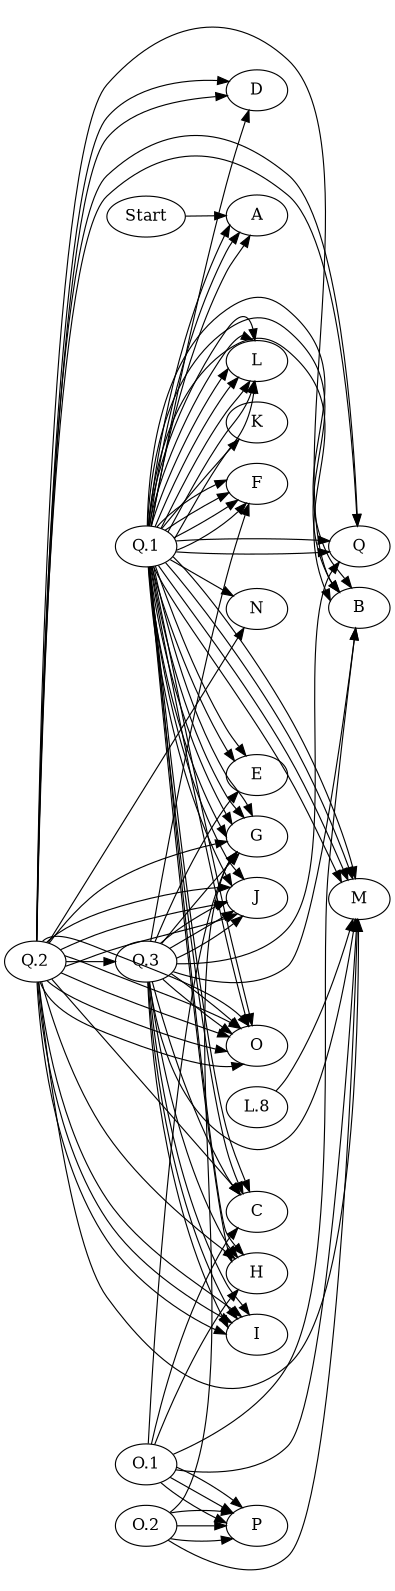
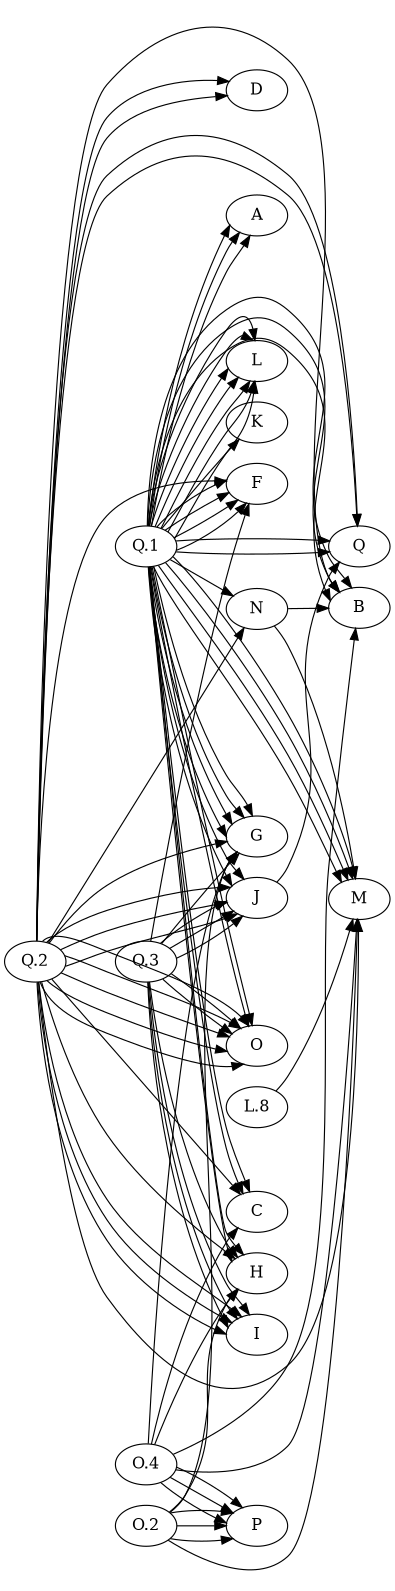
  digraph {
    rankdir=LR
-   n1 [label=Start]
    A
    n3 [label="Q.1"]
    B
    C
    D
-   E
    F
    G
    H
    J
    K
    L
    M
    N
    O
    Q
    n18 [label="Q.2"]
    I
    n20 [label="Q.3"]
-   n21 [label="O.1"]
+   n21 [label="O.4"]
    P
    n23 [label="O.2"]
    n24 [label="L.8"]
-   n1 -> A
    n3 -> A
    n3 -> A
    n3 -> A
    n3 -> B
    n3 -> B
    n3 -> B
    n3 -> C
    n3 -> C
-   n3 -> D
-   n3 -> E
-   n3 -> E
    n3 -> F
    n3 -> F
    n3 -> F
    n3 -> F
    n3 -> G
    n3 -> G
    n3 -> G
    n3 -> G
    n3 -> H
    n3 -> H
    n3 -> J
    n3 -> J
    n3 -> K
    n3 -> L
    n3 -> L
    n3 -> L
    n3 -> L
    n3 -> L
    n3 -> L
    n3 -> L
    n3 -> M
    n3 -> M
    n3 -> M
    n3 -> M
    n3 -> N
    n3 -> O
    n3 -> O
    n3 -> Q
    n3 -> Q
    n18 -> B
    n18 -> C
    n18 -> D
    n18 -> D
-   n18 -> n20
+   n18 -> F
    n18 -> G
    n18 -> H
    n18 -> J
    n18 -> J
    n18 -> J
    n18 -> M
    n18 -> N
    n18 -> O
    n18 -> O
    n18 -> O
    n18 -> O
    n18 -> O
    n18 -> Q
    n18 -> Q
    n18 -> I
    n18 -> I
    n18 -> I
-   n20 -> B
-   n20 -> C
-   n20 -> E
+   N -> B
    n20 -> F
    n20 -> G
    n20 -> H
    n20 -> J
    n20 -> J
    n20 -> J
-   n20 -> M
+   N -> M
    n20 -> O
    n20 -> O
-   n20 -> Q
+   J -> Q
    n20 -> I
    n20 -> I
    n20 -> I
    n21 -> B
    n21 -> C
    n21 -> G
    n21 -> H
    n21 -> M
    n21 -> P
    n21 -> P
    n21 -> P
    n23 -> G
+   n23 -> H
    n23 -> M
    n23 -> P
    n23 -> P
    n23 -> P
    n24 -> M
  }
